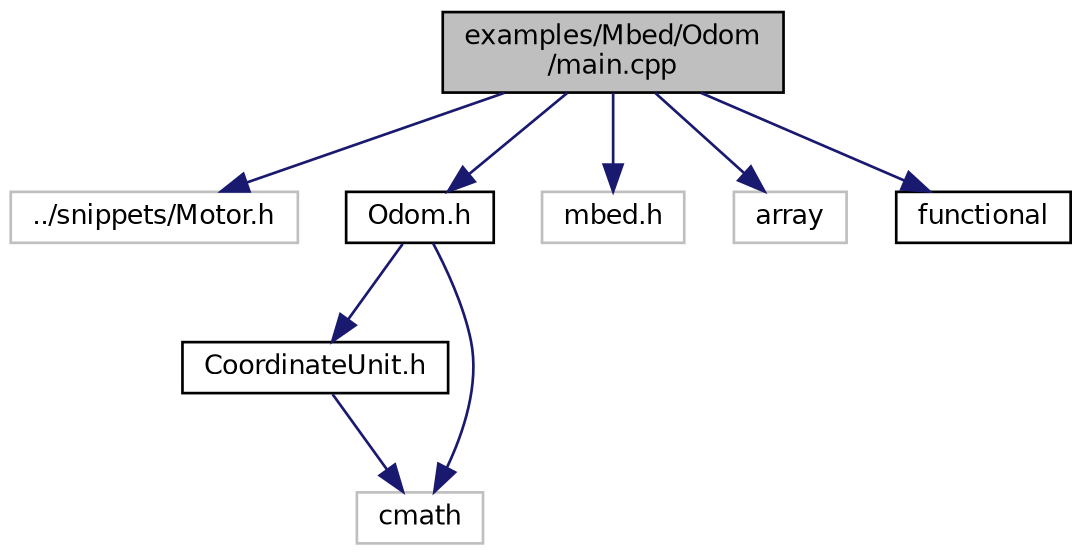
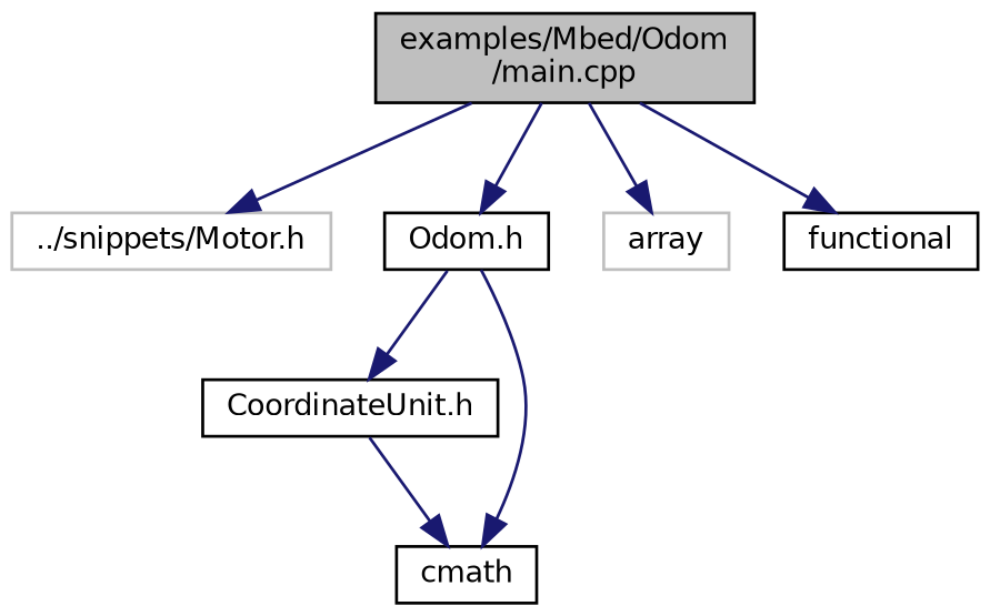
  digraph {
    node [color=black fillcolor=white fontname=Helvetica fontsize=10 shape=record style=filled]
    edge [color=midnightblue fontname=Helvetica fontsize=10 labelfontname=Helvetica labelfontsize=10 style=solid]
    n1 [fillcolor=grey75 fontcolor=black height=0.2 label="examples/Mbed/Odom\l/main.cpp" width=0.4]
    n2 [color=grey75 height=0.2 label="../snippets/Motor.h" width=0.4]
    n3 [height=0.2 label="Odom.h" width=0.4]
-   n4 [color=grey75 height=0.2 label="mbed.h" width=0.4]
    n5 [color=grey75 height=0.2 label=array width=0.4]
    n6 [height=0.2 label=functional width=0.4]
    n7 [height=0.2 label="CoordinateUnit.h" width=0.4]
-   n8 [color=grey75 height=0.2 label=cmath width=0.4]
+   n8 [height=0.2 label=cmath width=0.4]
    n1 -> n2
    n1 -> n3
-   n1 -> n4
    n1 -> n5
    n1 -> n6
    n3 -> n7
    n3 -> n8
    n7 -> n8
  }
